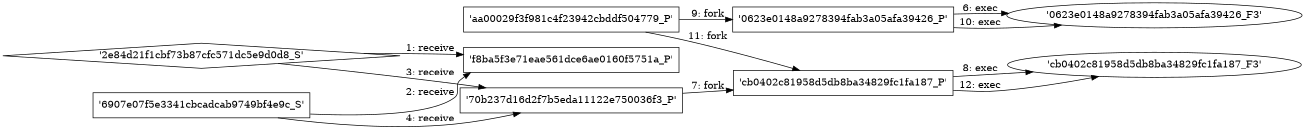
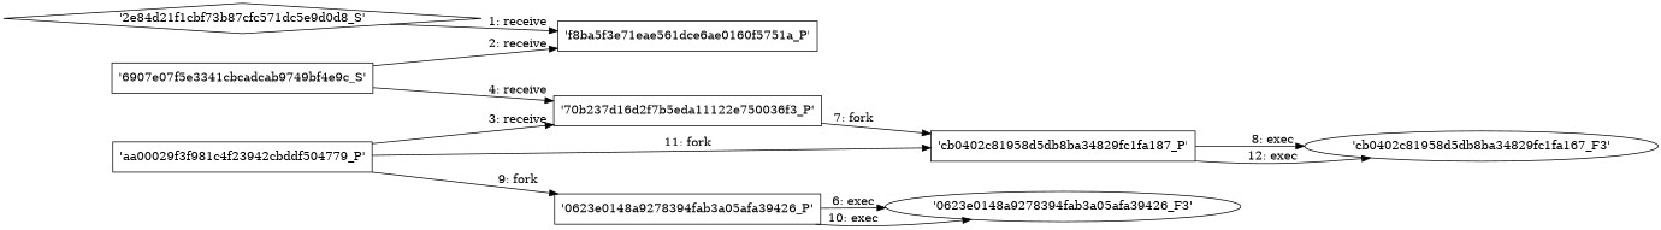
  digraph {
    engine=neato
    fixedsize=false
    fontsize=10
    nodesep=0.3
    rankdir=LR
    ranksep=0
    splines=true
    node [node_type=Process shape=box]
    n1 [label="'f8ba5f3e71eae561dce6ae0160f5751a_P'"]
    "'2e84d21f1cbf73b87cfc571dc5e9d0d8_S'" [node_type=Socket shape=diamond]
    "'70b237d16d2f7b5eda11122e750036f3_P'"
    "'cb0402c81958d5db8ba34829fc1fa187_P'"
    "'6907e07f5e3341cbcadcab9749bf4e9c_S'" [node_type=Socket]
    "'0623e0148a9278394fab3a05afa39426_F3'" [node_type=File shape=ellipse]
    "'0623e0148a9278394fab3a05afa39426_P'"
-   "'cb0402c81958d5db8ba34829fc1fa187_F3'" [node_type=File shape=ellipse]
+   "'cb0402c81958d5db8ba34829fc1fa187_F3'" [node_type=File shape=ellipse label="'cb0402c81958d5db8ba34829fc1fa167_F3'"]
    n9 [label="'aa00029f3f981c4f23942cbddf504779_P'"]
    "'2e84d21f1cbf73b87cfc571dc5e9d0d8_S'" -> n1 [label="1: receive"]
-   "'2e84d21f1cbf73b87cfc571dc5e9d0d8_S'" -> "'70b237d16d2f7b5eda11122e750036f3_P'" [label="3: receive"]
+   n9 -> "'70b237d16d2f7b5eda11122e750036f3_P'" [label="3: receive"]
    "'70b237d16d2f7b5eda11122e750036f3_P'" -> "'cb0402c81958d5db8ba34829fc1fa187_P'" [label="7: fork"]
    "'cb0402c81958d5db8ba34829fc1fa187_P'" -> "'cb0402c81958d5db8ba34829fc1fa187_F3'" [label="8: exec"]
    "'cb0402c81958d5db8ba34829fc1fa187_P'" -> "'cb0402c81958d5db8ba34829fc1fa187_F3'" [label="12: exec"]
    "'6907e07f5e3341cbcadcab9749bf4e9c_S'" -> n1 [label="2: receive"]
    "'6907e07f5e3341cbcadcab9749bf4e9c_S'" -> "'70b237d16d2f7b5eda11122e750036f3_P'" [label="4: receive"]
    "'0623e0148a9278394fab3a05afa39426_P'" -> "'0623e0148a9278394fab3a05afa39426_F3'" [label="6: exec"]
    "'0623e0148a9278394fab3a05afa39426_P'" -> "'0623e0148a9278394fab3a05afa39426_F3'" [label="10: exec"]
    n9 -> "'cb0402c81958d5db8ba34829fc1fa187_P'" [label="11: fork"]
    n9 -> "'0623e0148a9278394fab3a05afa39426_P'" [label="9: fork"]
  }
